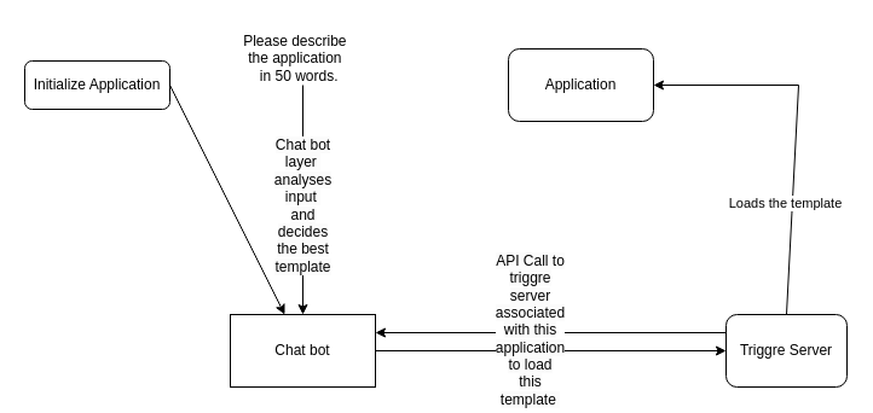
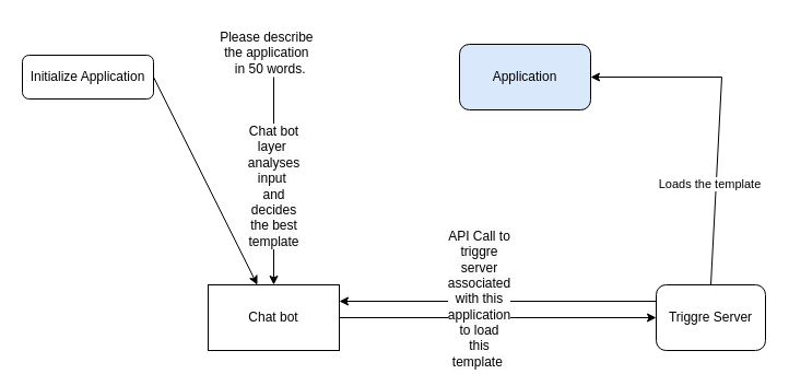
  <mxCell id="0" />
  <mxCell id="1" parent="0" />
  <mxCell id="2" value="Initialize Application" style="rounded=1;whiteSpace=wrap;html=1;fontSize=12;glass=0;strokeWidth=1;shadow=0;" parent="1" vertex="1"><mxGeometry x="20" y="50" width="120" height="40" as="geometry" /></mxCell>
  <mxCell id="3" value="Please describe&amp;nbsp;&lt;div&gt;the&amp;nbsp;&lt;span style=&quot;background-color: initial;&quot;&gt;application&amp;nbsp;&lt;/span&gt;&lt;/div&gt;&lt;div&gt;&lt;span style=&quot;background-color: initial;&quot;&gt;&amp;nbsp;in 50 words.&lt;/span&gt;&lt;div&gt;&lt;div&gt;&lt;br&gt;&lt;/div&gt;&lt;/div&gt;&lt;/div&gt;" style="text;html=1;align=center;verticalAlign=middle;resizable=0;points=[];autosize=1;strokeColor=none;fillColor=none;" vertex="1" parent="1"><mxGeometry x="190" y="20" width="110" height="70" as="geometry" /></mxCell>
- <mxCell id="4" value="Application" style="rounded=1;whiteSpace=wrap;html=1;" vertex="1" parent="1"><mxGeometry x="420" y="40" width="120" height="60" as="geometry" /></mxCell>
+ <mxCell id="4" value="Application" style="rounded=1;whiteSpace=wrap;html=1;fillColor=#dae8fc;" vertex="1" parent="1"><mxGeometry x="420" y="40" width="120" height="60" as="geometry" /></mxCell>
  <mxCell id="5" value="" style="endArrow=classic;html=1;rounded=0;exitX=1;exitY=0.5;exitDx=0;exitDy=0;" edge="1" parent="1" source="2" target="6"><mxGeometry width="50" height="50" relative="1" as="geometry"><mxPoint x="250" y="450" as="sourcePoint" /><mxPoint x="300" y="400" as="targetPoint" /></mxGeometry></mxCell>
  <mxCell id="6" value="Chat bot" style="rounded=0;whiteSpace=wrap;html=1;" vertex="1" parent="1"><mxGeometry x="190" y="260" width="120" height="60" as="geometry" /></mxCell>
  <mxCell id="7" value="" style="endArrow=classic;html=1;rounded=0;entryX=0.5;entryY=0;entryDx=0;entryDy=0;" edge="1" parent="1" target="6"><mxGeometry width="50" height="50" relative="1" as="geometry"><mxPoint x="250" y="70" as="sourcePoint" /><mxPoint x="300" y="400" as="targetPoint" /></mxGeometry></mxCell>
  <mxCell id="8" value="&lt;span style=&quot;font-size: 12px; white-space: normal; background-color: rgb(251, 251, 251);&quot;&gt;Chat bot layer&amp;nbsp;&lt;/span&gt;&lt;br style=&quot;font-size: 12px; white-space: normal; background-color: rgb(251, 251, 251);&quot;&gt;&lt;span style=&quot;font-size: 12px; white-space: normal; background-color: rgb(251, 251, 251);&quot;&gt;analyses input&amp;nbsp;&lt;/span&gt;&lt;br style=&quot;font-size: 12px; white-space: normal; background-color: rgb(251, 251, 251);&quot;&gt;&lt;span style=&quot;font-size: 12px; white-space: normal; background-color: rgb(251, 251, 251);&quot;&gt;and decides the best template&lt;/span&gt;" style="edgeLabel;html=1;align=center;verticalAlign=middle;resizable=0;points=[];" vertex="1" connectable="0" parent="7"><mxGeometry x="0.045" y="-1" relative="1" as="geometry"><mxPoint as="offset" /></mxGeometry></mxCell>
  <mxCell id="9" value="Triggre Server" style="rounded=1;whiteSpace=wrap;html=1;" vertex="1" parent="1"><mxGeometry x="600" y="260" width="100" height="60" as="geometry" /></mxCell>
  <mxCell id="10" value="" style="endArrow=classic;html=1;rounded=0;exitX=1;exitY=0.5;exitDx=0;exitDy=0;entryX=0;entryY=0.5;entryDx=0;entryDy=0;" edge="1" parent="1" source="6" target="9"><mxGeometry width="50" height="50" relative="1" as="geometry"><mxPoint x="250" y="450" as="sourcePoint" /><mxPoint x="330" y="470" as="targetPoint" /></mxGeometry></mxCell>
  <mxCell id="11" value="" style="endArrow=classic;html=1;rounded=0;exitX=0;exitY=0.25;exitDx=0;exitDy=0;entryX=1;entryY=0.25;entryDx=0;entryDy=0;" edge="1" parent="1" source="9" target="6"><mxGeometry width="50" height="50" relative="1" as="geometry"><mxPoint x="250" y="450" as="sourcePoint" /><mxPoint x="300" y="400" as="targetPoint" /></mxGeometry></mxCell>
  <mxCell id="12" value="&lt;span style=&quot;font-size: 12px; white-space: normal; background-color: rgb(251, 251, 251);&quot;&gt;API Call to triggre server associated with this application&lt;/span&gt;&lt;br style=&quot;font-size: 12px; white-space: normal; background-color: rgb(251, 251, 251);&quot;&gt;&lt;span style=&quot;font-size: 12px; white-space: normal; background-color: rgb(251, 251, 251);&quot;&gt;to load this template&amp;nbsp;&lt;/span&gt;" style="edgeLabel;html=1;align=center;verticalAlign=middle;resizable=0;points=[];" vertex="1" connectable="0" parent="11"><mxGeometry x="0.126" y="-3" relative="1" as="geometry"><mxPoint as="offset" /></mxGeometry></mxCell>
  <mxCell id="13" value="" style="endArrow=classic;html=1;rounded=0;exitX=0.5;exitY=0;exitDx=0;exitDy=0;entryX=1;entryY=0.5;entryDx=0;entryDy=0;" edge="1" parent="1" source="9" target="4"><mxGeometry width="50" height="50" relative="1" as="geometry"><mxPoint x="250" y="450" as="sourcePoint" /><mxPoint x="560" y="70" as="targetPoint" /><Array as="points"><mxPoint x="660" y="70" /></Array></mxGeometry></mxCell>
  <mxCell id="14" value="Loads the template" style="edgeLabel;html=1;align=center;verticalAlign=middle;resizable=0;points=[];" vertex="1" connectable="0" parent="13"><mxGeometry x="-0.406" y="6" relative="1" as="geometry"><mxPoint as="offset" /></mxGeometry></mxCell>
